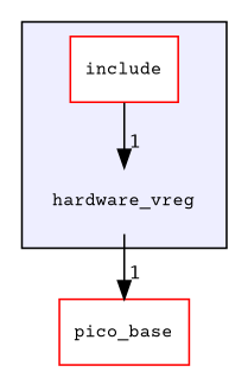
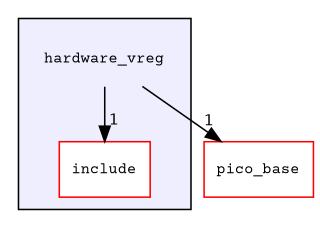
  digraph {
    compound=true
    fontname="Courier Prime"
    node [fontname="Courier Prime" fontsize=10 shape=box color=red fillcolor=white style=filled]
    edge [fontname="Courier Prime" headlabel=1 labeldistance=1.5 labelfontname=Helvetica labelfontsize=10]
    n1 [label=hardware_vreg shape=plaintext color="" fillcolor="" style=""]
    n2 [label=include]
    n3 [label=pico_base]
    subgraph cluster_1 {
      bgcolor="#eeeeff"
      pencolor=black
      n1
      n2
    }
-   n2 -> n1
+   n1 -> n2
    n1 -> n3
  }
